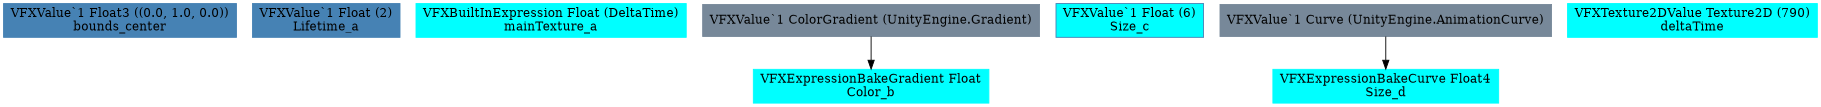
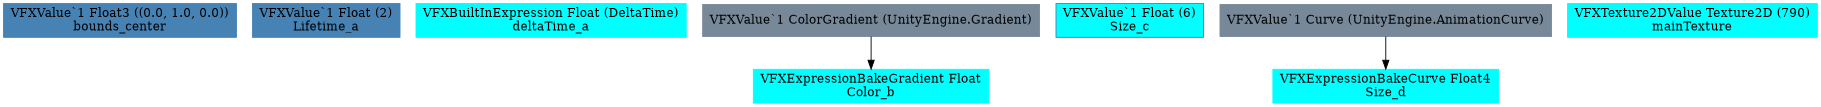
  digraph {
    node [color=cyan shape=box style=filled]
    edge [style=solid]
    n1 [color=steelblue label="VFXValue`1 Float3 ((0.0, 1.0, 0.0))\nbounds_center"]
    n2 [color=steelblue label="VFXValue`1 Float (2)\nLifetime_a"]
-   n3 [label="VFXBuiltInExpression Float (DeltaTime)\nmainTexture_a"]
+   n3 [label="VFXBuiltInExpression Float (DeltaTime)\ndeltaTime_a"]
    n4 [label="VFXExpressionBakeGradient Float\nColor_b"]
    n5 [color=lightslategray label="VFXValue`1 ColorGradient (UnityEngine.Gradient)"]
    n6 [color=steelblue fillcolor=cyan label="VFXValue`1 Float (6)\nSize_c"]
    n7 [label="VFXExpressionBakeCurve Float4\nSize_d"]
    n8 [color=lightslategray label="VFXValue`1 Curve (UnityEngine.AnimationCurve)"]
-   n9 [label="VFXTexture2DValue Texture2D (790)\ndeltaTime"]
+   n9 [label="VFXTexture2DValue Texture2D (790)\nmainTexture"]
    n5 -> n4
    n8 -> n7
  }
